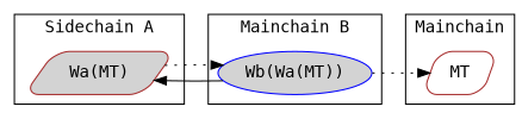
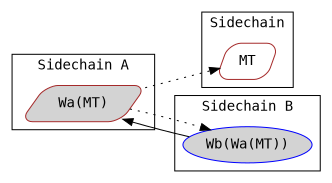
  digraph {
    fontname="DejaVu Sans Mono"
    rankdir=LR
    node [color=brown fillcolor=lightgrey fontname="DejaVu Sans Mono" shape=parallelogram style="rounded,filled"]
    edge [fontname="DejaVu Sans Mono" style=dotted]
    n1 [label="Wa(MT)"]
    n2 [fillcolor=white label=MT]
    n3 [color=blue label="Wb(Wa(MT))" shape=ellipse]
    subgraph cluster_1 {
      label="Sidechain A"
      n1
    }
    subgraph cluster_2 {
-     label=Mainchain
+     label=Sidechain
      n2
    }
    subgraph cluster_3 {
-     label="Mainchain B"
+     label="Sidechain B"
      n3
    }
-   n3 -> n2
+   n1 -> n2
    n1 -> n3
    n3 -> n1 [style=solid]
  }
